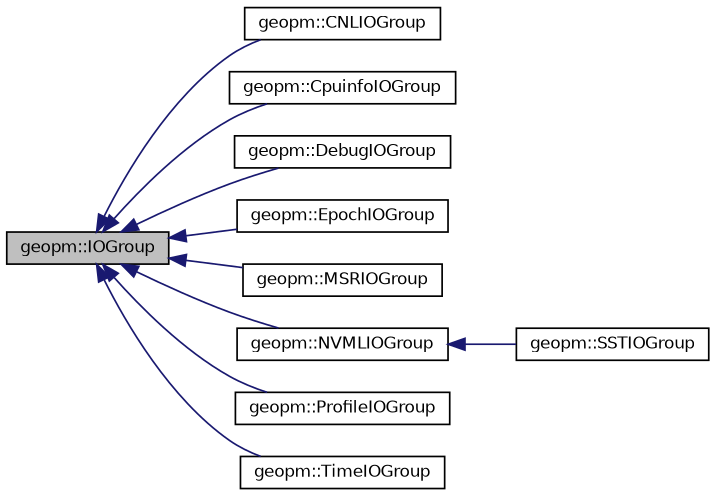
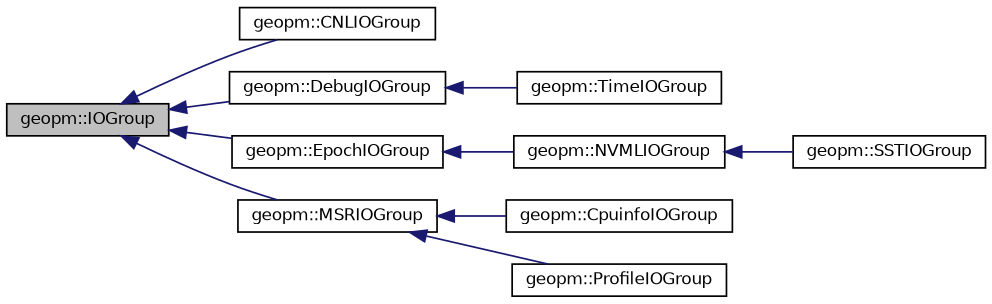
  digraph {
    rankdir=LR
    node [color=black fillcolor=white fontname=Helvetica fontsize=10 shape=record style=filled]
    edge [color=midnightblue dir=back fontname=Helvetica fontsize=10 labelfontname=Helvetica labelfontsize=10 style=solid]
    n1 [fillcolor=grey75 fontcolor=black height=0.2 label="geopm::IOGroup" width=0.4]
    n2 [height=0.2 label="geopm::CNLIOGroup" width=0.4]
    n3 [height=0.2 label="geopm::CpuinfoIOGroup" width=0.4]
    n4 [height=0.2 label="geopm::DebugIOGroup" width=0.4]
    n5 [height=0.2 label="geopm::EpochIOGroup" width=0.4]
    n6 [height=0.2 label="geopm::MSRIOGroup" width=0.4]
    n7 [height=0.2 label="geopm::NVMLIOGroup" width=0.4]
    n8 [height=0.2 label="geopm::ProfileIOGroup" width=0.4]
    n9 [height=0.2 label="geopm::TimeIOGroup" width=0.4]
    n10 [height=0.2 label="geopm::SSTIOGroup" width=0.4]
    n1 -> n2
-   n1 -> n3
+   n6 -> n3
    n1 -> n4
    n1 -> n5
    n1 -> n6
-   n1 -> n7
-   n1 -> n8
-   n1 -> n9
+   n5 -> n7
+   n6 -> n8
+   n4 -> n9
    n7 -> n10
  }
